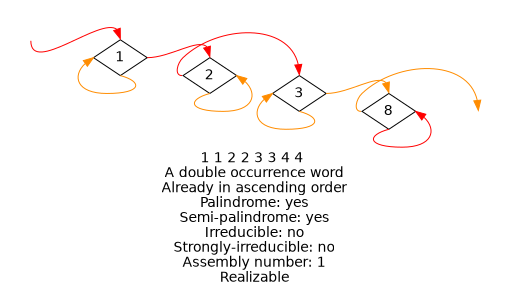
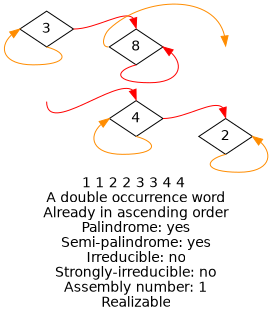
  digraph {
    fontname=Helvetica
    label="1 1 2 2 3 3 4 4 \nA double occurrence word\nAlready in ascending order\nPalindrome: yes\nSemi-palindrome: yes\nIrreducible: no\nStrongly-irreducible: no\nAssembly number: 1\nRealizable\n"
    rankdir=LR
    node [fontname=Helvetica shape=diamond]
    edge [color=red headport=n tailport=s]
    a [style=invis]
-   1
+   1 [label=4]
    2
    b [style=invis]
    3
    n6 [label=8]
    a -> 1
    1 -> 1 [color=darkorange headport=w]
    1 -> 2 [tailport=e]
    2 -> 2 [color=darkorange headport=e]
-   2 -> 3 [tailport=w]
    3 -> 3 [color=darkorange headport=w]
-   3 -> n6 [color=darkorange tailport=e]
+   3 -> n6 [tailport=e]
    n6 -> b [color=darkorange tailport=w]
    n6 -> n6 [headport=e]
  }
